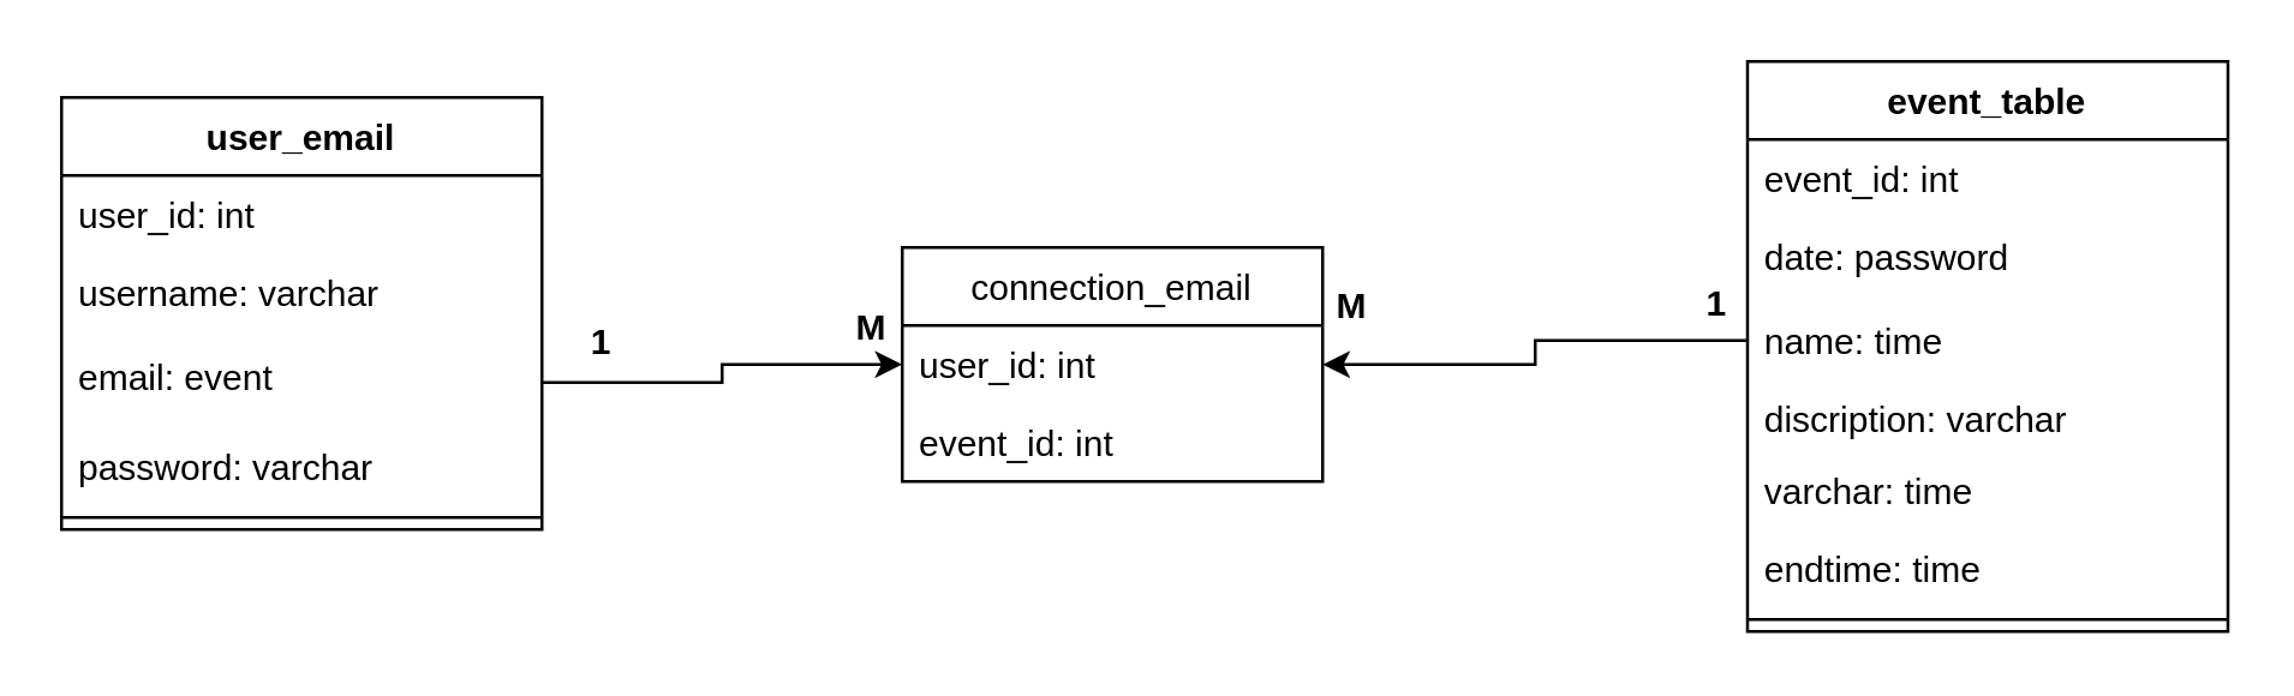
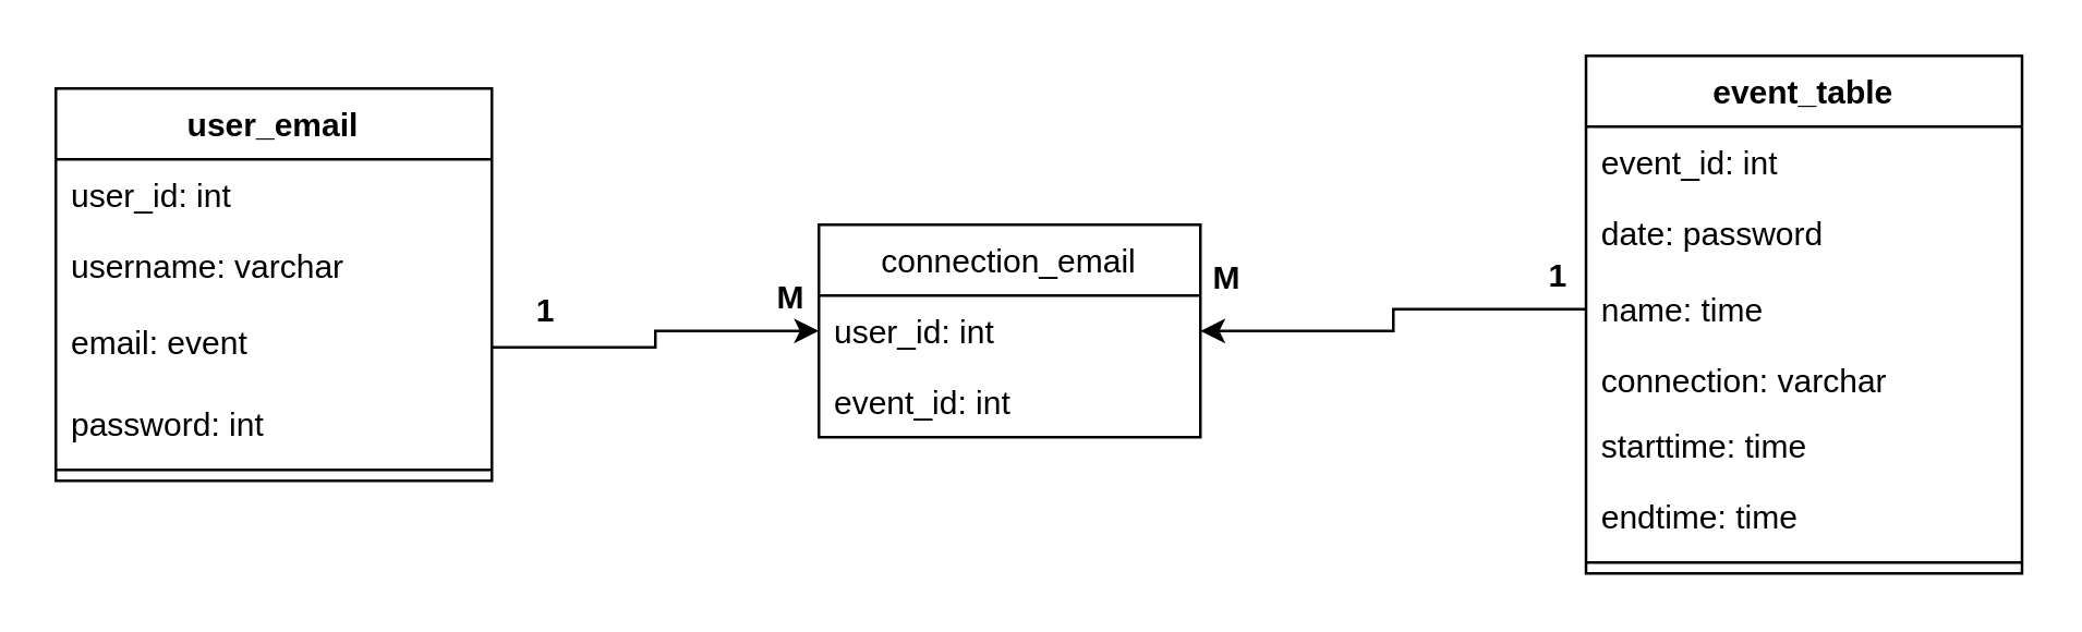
  <mxCell id="0" />
  <mxCell id="1" parent="0" />
  <mxCell id="2" value="user_email&#10;" style="swimlane;fontStyle=1;align=center;verticalAlign=top;childLayout=stackLayout;horizontal=1;startSize=26;horizontalStack=0;resizeParent=1;resizeParentMax=0;resizeLast=0;collapsible=1;marginBottom=0;" vertex="1" parent="1"><mxGeometry x="20" y="32" width="160" height="144" as="geometry" /></mxCell>
  <mxCell id="3" value="user_id: int" style="text;strokeColor=none;fillColor=none;align=left;verticalAlign=top;spacingLeft=4;spacingRight=4;overflow=hidden;rotatable=0;points=[[0,0.5],[1,0.5]];portConstraint=eastwest;" vertex="1" parent="2"><mxGeometry y="26" width="160" height="26" as="geometry" /></mxCell>
  <mxCell id="4" value="username: varchar" style="text;strokeColor=none;fillColor=none;align=left;verticalAlign=top;spacingLeft=4;spacingRight=4;overflow=hidden;rotatable=0;points=[[0,0.5],[1,0.5]];portConstraint=eastwest;" vertex="1" parent="2"><mxGeometry y="52" width="160" height="28" as="geometry" /></mxCell>
  <mxCell id="5" value="email: event" style="text;strokeColor=none;fillColor=none;align=left;verticalAlign=top;spacingLeft=4;spacingRight=4;overflow=hidden;rotatable=0;points=[[0,0.5],[1,0.5]];portConstraint=eastwest;" vertex="1" parent="2"><mxGeometry y="80" width="160" height="30" as="geometry" /></mxCell>
- <mxCell id="6" value="password: varchar" style="text;strokeColor=none;fillColor=none;align=left;verticalAlign=top;spacingLeft=4;spacingRight=4;overflow=hidden;rotatable=0;points=[[0,0.5],[1,0.5]];portConstraint=eastwest;" vertex="1" parent="2"><mxGeometry y="110" width="160" height="26" as="geometry" /></mxCell>
+ <mxCell id="6" value="password: int" style="text;strokeColor=none;fillColor=none;align=left;verticalAlign=top;spacingLeft=4;spacingRight=4;overflow=hidden;rotatable=0;points=[[0,0.5],[1,0.5]];portConstraint=eastwest;" vertex="1" parent="2"><mxGeometry y="110" width="160" height="26" as="geometry" /></mxCell>
  <mxCell id="7" value="" style="line;strokeWidth=1;fillColor=none;align=left;verticalAlign=middle;spacingTop=-1;spacingLeft=3;spacingRight=3;rotatable=0;labelPosition=right;points=[];portConstraint=eastwest;" vertex="1" parent="2"><mxGeometry y="136" width="160" height="8" as="geometry" /></mxCell>
  <mxCell id="8" value="connection_email" style="swimlane;fontStyle=0;childLayout=stackLayout;horizontal=1;startSize=26;fillColor=none;horizontalStack=0;resizeParent=1;resizeParentMax=0;resizeLast=0;collapsible=1;marginBottom=0;" vertex="1" parent="1"><mxGeometry x="300" y="82" width="140" height="78" as="geometry" /></mxCell>
  <mxCell id="9" value="user_id: int" style="text;strokeColor=none;fillColor=none;align=left;verticalAlign=top;spacingLeft=4;spacingRight=4;overflow=hidden;rotatable=0;points=[[0,0.5],[1,0.5]];portConstraint=eastwest;" vertex="1" parent="8"><mxGeometry y="26" width="140" height="26" as="geometry" /></mxCell>
  <mxCell id="10" value="event_id: int" style="text;strokeColor=none;fillColor=none;align=left;verticalAlign=top;spacingLeft=4;spacingRight=4;overflow=hidden;rotatable=0;points=[[0,0.5],[1,0.5]];portConstraint=eastwest;" vertex="1" parent="8"><mxGeometry y="52" width="140" height="26" as="geometry" /></mxCell>
  <mxCell id="11" value="event_table" style="swimlane;fontStyle=1;align=center;verticalAlign=top;childLayout=stackLayout;horizontal=1;startSize=26;horizontalStack=0;resizeParent=1;resizeParentMax=0;resizeLast=0;collapsible=1;marginBottom=0;" vertex="1" parent="1"><mxGeometry x="581.5" y="20" width="160" height="190" as="geometry" /></mxCell>
  <mxCell id="12" value="event_id: int" style="text;strokeColor=none;fillColor=none;align=left;verticalAlign=top;spacingLeft=4;spacingRight=4;overflow=hidden;rotatable=0;points=[[0,0.5],[1,0.5]];portConstraint=eastwest;" vertex="1" parent="11"><mxGeometry y="26" width="160" height="26" as="geometry" /></mxCell>
  <mxCell id="13" value="date: password" style="text;strokeColor=none;fillColor=none;align=left;verticalAlign=top;spacingLeft=4;spacingRight=4;overflow=hidden;rotatable=0;points=[[0,0.5],[1,0.5]];portConstraint=eastwest;" vertex="1" parent="11"><mxGeometry y="52" width="160" height="28" as="geometry" /></mxCell>
  <mxCell id="14" value="name: time" style="text;strokeColor=none;fillColor=none;align=left;verticalAlign=top;spacingLeft=4;spacingRight=4;overflow=hidden;rotatable=0;points=[[0,0.5],[1,0.5]];portConstraint=eastwest;" vertex="1" parent="11"><mxGeometry y="80" width="160" height="26" as="geometry" /></mxCell>
- <mxCell id="15" value="discription: varchar" style="text;strokeColor=none;fillColor=none;align=left;verticalAlign=top;spacingLeft=4;spacingRight=4;overflow=hidden;rotatable=0;points=[[0,0.5],[1,0.5]];portConstraint=eastwest;" vertex="1" parent="11"><mxGeometry y="106" width="160" height="24" as="geometry" /></mxCell>
- <mxCell id="16" value="varchar: time" style="text;strokeColor=none;fillColor=none;align=left;verticalAlign=top;spacingLeft=4;spacingRight=4;overflow=hidden;rotatable=0;points=[[0,0.5],[1,0.5]];portConstraint=eastwest;" vertex="1" parent="11"><mxGeometry y="130" width="160" height="26" as="geometry" /></mxCell>
+ <mxCell id="15" value="connection: varchar" style="text;strokeColor=none;fillColor=none;align=left;verticalAlign=top;spacingLeft=4;spacingRight=4;overflow=hidden;rotatable=0;points=[[0,0.5],[1,0.5]];portConstraint=eastwest;" vertex="1" parent="11"><mxGeometry y="106" width="160" height="24" as="geometry" /></mxCell>
+ <mxCell id="16" value="starttime: time" style="text;strokeColor=none;fillColor=none;align=left;verticalAlign=top;spacingLeft=4;spacingRight=4;overflow=hidden;rotatable=0;points=[[0,0.5],[1,0.5]];portConstraint=eastwest;" vertex="1" parent="11"><mxGeometry y="130" width="160" height="26" as="geometry" /></mxCell>
  <mxCell id="17" value="endtime: time" style="text;strokeColor=none;fillColor=none;align=left;verticalAlign=top;spacingLeft=4;spacingRight=4;overflow=hidden;rotatable=0;points=[[0,0.5],[1,0.5]];portConstraint=eastwest;" vertex="1" parent="11"><mxGeometry y="156" width="160" height="26" as="geometry" /></mxCell>
  <mxCell id="18" value="" style="line;strokeWidth=1;fillColor=none;align=left;verticalAlign=middle;spacingTop=-1;spacingLeft=3;spacingRight=3;rotatable=0;labelPosition=right;points=[];portConstraint=eastwest;" vertex="1" parent="11"><mxGeometry y="182" width="160" height="8" as="geometry" /></mxCell>
  <mxCell id="19" style="edgeStyle=orthogonalEdgeStyle;rounded=0;orthogonalLoop=1;jettySize=auto;html=1;exitX=1;exitY=0.5;exitDx=0;exitDy=0;entryX=0;entryY=0.5;entryDx=0;entryDy=0;" edge="1" parent="1" source="5" target="9"><mxGeometry relative="1" as="geometry" /></mxCell>
  <mxCell id="20" style="edgeStyle=orthogonalEdgeStyle;rounded=0;orthogonalLoop=1;jettySize=auto;html=1;exitX=0;exitY=0.5;exitDx=0;exitDy=0;entryX=1;entryY=0.5;entryDx=0;entryDy=0;" edge="1" parent="1" source="14" target="9"><mxGeometry relative="1" as="geometry" /></mxCell>
  <mxCell id="21" value="1" style="text;align=center;fontStyle=1;verticalAlign=middle;spacingLeft=3;spacingRight=3;strokeColor=none;rotatable=0;points=[[0,0.5],[1,0.5]];portConstraint=eastwest;" vertex="1" parent="1"><mxGeometry x="160" y="100" width="80" height="26" as="geometry" /></mxCell>
  <mxCell id="22" value="1" style="text;align=center;fontStyle=1;verticalAlign=middle;spacingLeft=3;spacingRight=3;strokeColor=none;rotatable=0;points=[[0,0.5],[1,0.5]];portConstraint=eastwest;" vertex="1" parent="1"><mxGeometry x="561.5" y="90" width="20" height="20" as="geometry" /></mxCell>
  <mxCell id="23" value="М&#10;" style="text;align=center;fontStyle=1;verticalAlign=middle;spacingLeft=3;spacingRight=3;strokeColor=none;rotatable=0;points=[[0,0.5],[1,0.5]];portConstraint=eastwest;" vertex="1" parent="1"><mxGeometry x="280" y="110" width="20" height="10" as="geometry" /></mxCell>
  <mxCell id="24" value="М&#10;" style="text;align=center;fontStyle=1;verticalAlign=middle;spacingLeft=3;spacingRight=3;strokeColor=none;rotatable=0;points=[[0,0.5],[1,0.5]];portConstraint=eastwest;" vertex="1" parent="1"><mxGeometry x="440" y="103" width="20" height="10" as="geometry" /></mxCell>
